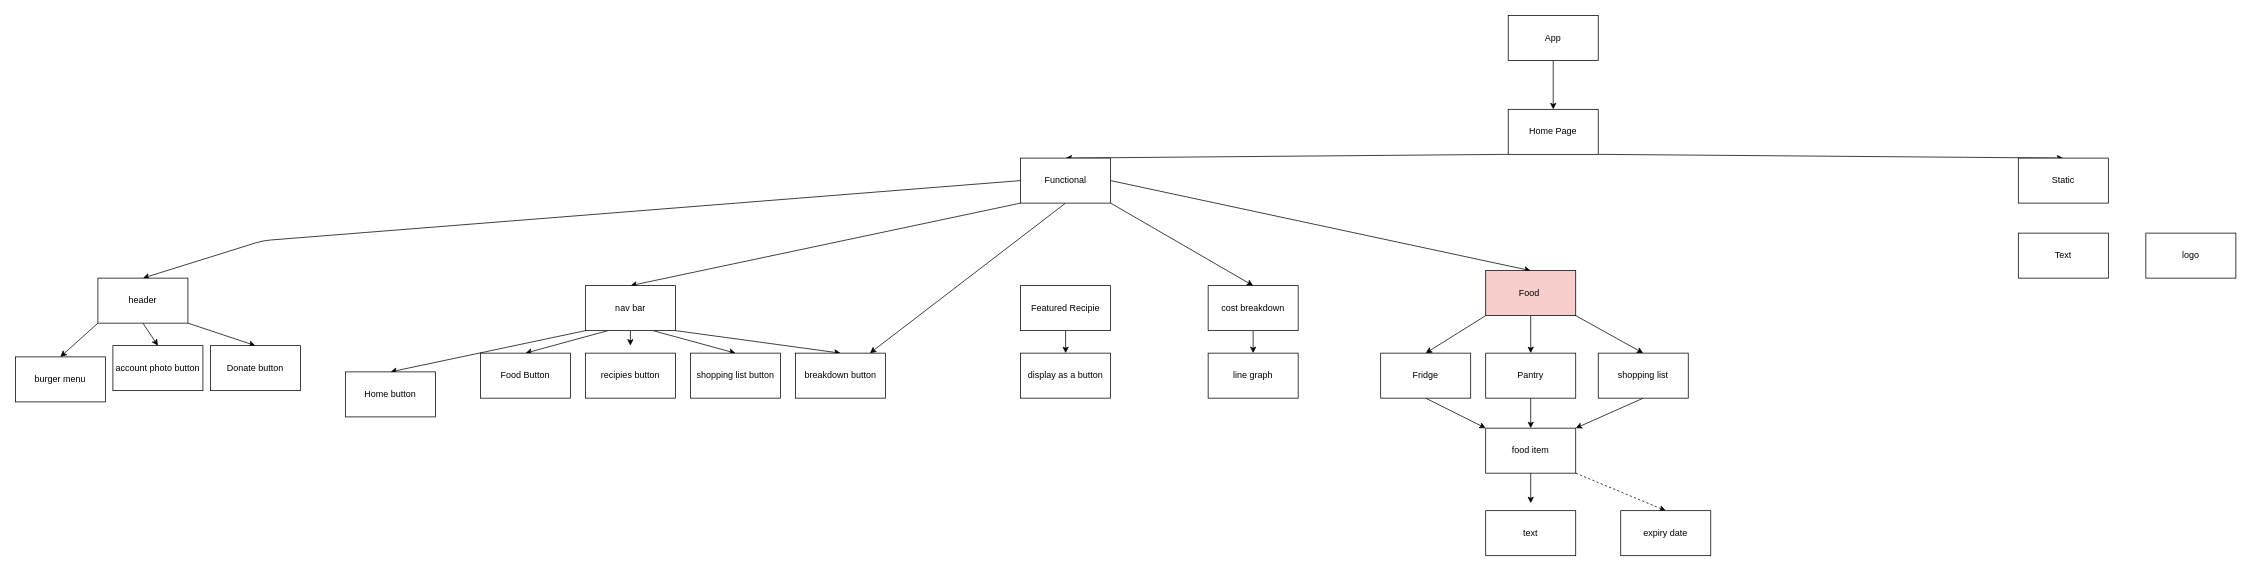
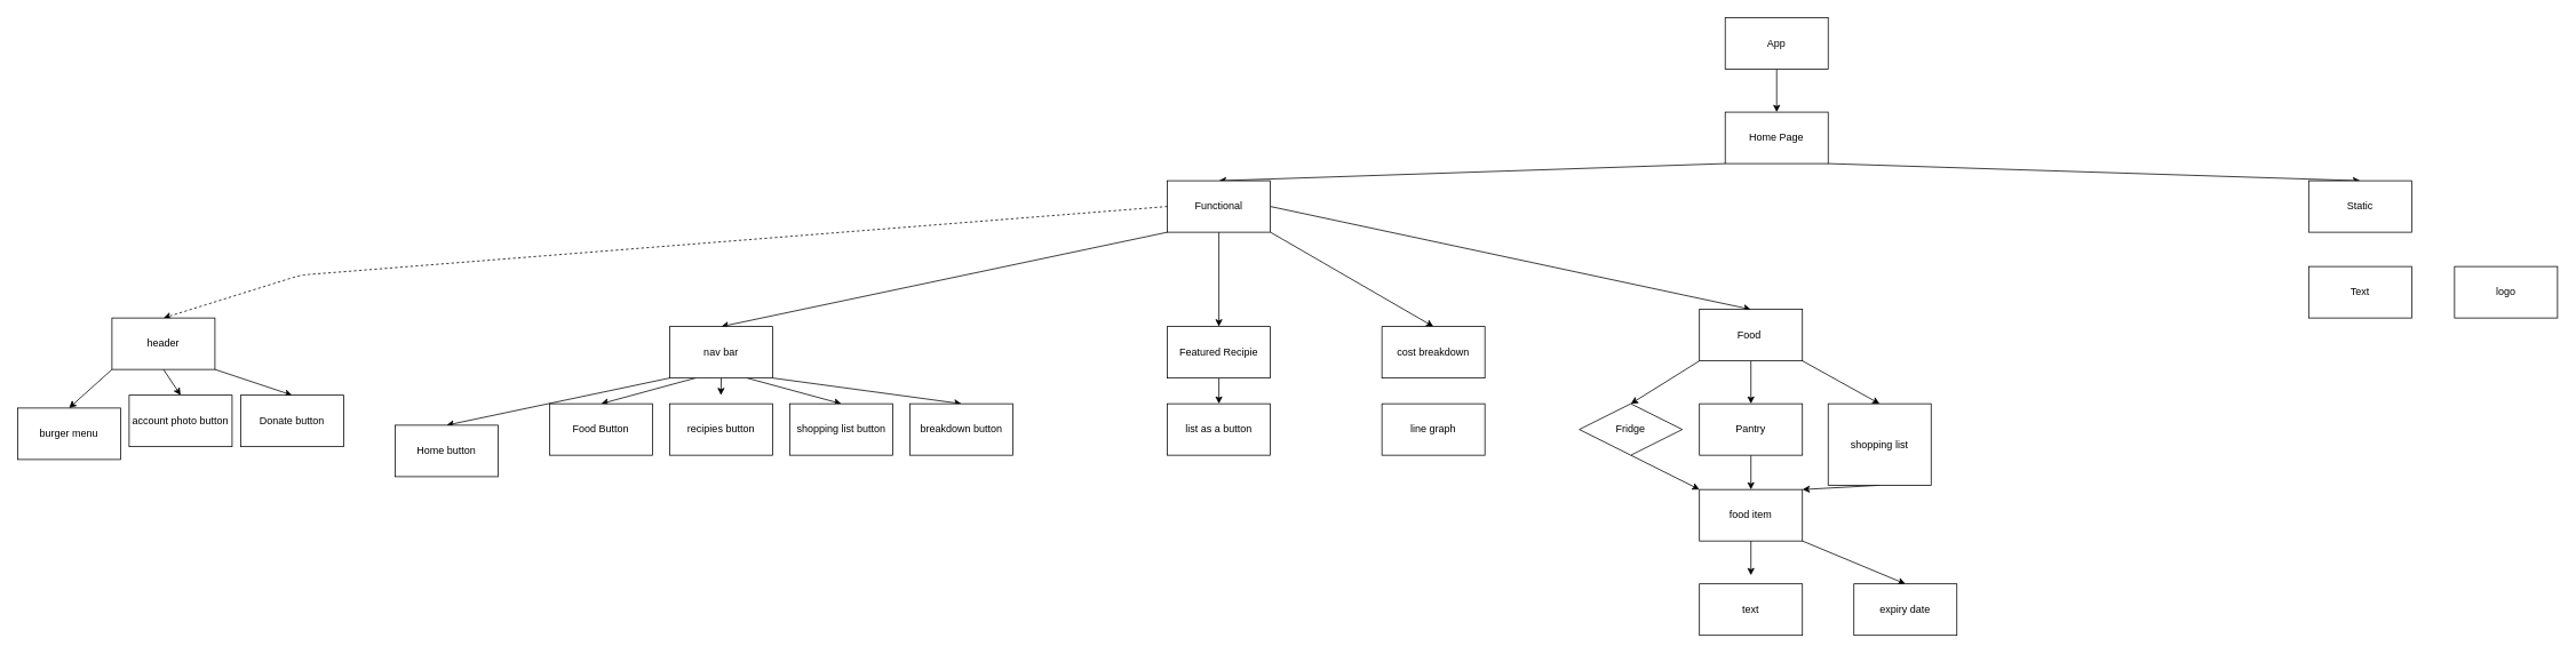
  <mxCell id="0" />
  <mxCell id="1" parent="0" />
  <mxCell id="2" style="edgeStyle=none;html=1;exitX=0.5;exitY=1;exitDx=0;exitDy=0;entryX=0.5;entryY=0;entryDx=0;entryDy=0;" edge="1" parent="1" source="3" target="6"><mxGeometry relative="1" as="geometry" /></mxCell>
  <mxCell id="3" value="App" style="rounded=0;whiteSpace=wrap;html=1;" vertex="1" parent="1"><mxGeometry x="2010" y="20" width="120" height="60" as="geometry" /></mxCell>
  <mxCell id="4" style="edgeStyle=none;html=1;exitX=0;exitY=1;exitDx=0;exitDy=0;entryX=0.5;entryY=0;entryDx=0;entryDy=0;" edge="1" parent="1" source="6" target="12"><mxGeometry relative="1" as="geometry" /></mxCell>
  <mxCell id="5" style="edgeStyle=none;html=1;exitX=1;exitY=1;exitDx=0;exitDy=0;entryX=0.5;entryY=0;entryDx=0;entryDy=0;" edge="1" parent="1" source="6" target="13"><mxGeometry relative="1" as="geometry" /></mxCell>
- <mxCell id="6" value="Home Page" style="rounded=0;whiteSpace=wrap;html=1;" vertex="1" parent="1"><mxGeometry x="2010" y="145" width="120" height="60" as="geometry" /></mxCell>
- <mxCell id="7" style="edgeStyle=none;html=1;exitX=0;exitY=0.5;exitDx=0;exitDy=0;entryX=0.5;entryY=0;entryDx=0;entryDy=0;" edge="1" parent="1" source="12" target="28"><mxGeometry relative="1" as="geometry"><Array as="points"><mxPoint x="350" y="320" /></Array></mxGeometry></mxCell>
+ <mxCell id="6" value="Home Page" style="rounded=0;whiteSpace=wrap;html=1;" vertex="1" parent="1"><mxGeometry x="2010" y="130" width="120" height="60" as="geometry" /></mxCell>
+ <mxCell id="7" style="edgeStyle=none;html=1;exitX=0;exitY=0.5;exitDx=0;exitDy=0;entryX=0.5;entryY=0;entryDx=0;entryDy=0;dashed=1;" edge="1" parent="1" source="12" target="28"><mxGeometry relative="1" as="geometry"><Array as="points"><mxPoint x="350" y="320" /></Array></mxGeometry></mxCell>
  <mxCell id="8" style="edgeStyle=none;html=1;entryX=0.5;entryY=0;entryDx=0;entryDy=0;exitX=0;exitY=1;exitDx=0;exitDy=0;" edge="1" parent="1" source="12" target="22"><mxGeometry relative="1" as="geometry"><mxPoint x="1120" y="280" as="sourcePoint" /></mxGeometry></mxCell>
- <mxCell id="9" style="edgeStyle=none;html=1;exitX=0.5;exitY=1;exitDx=0;exitDy=0;" edge="1" parent="1" source="12" target="38"><mxGeometry relative="1" as="geometry" /></mxCell>
+ <mxCell id="9" style="edgeStyle=none;html=1;exitX=0.5;exitY=1;exitDx=0;exitDy=0;entryX=0.5;entryY=0;entryDx=0;entryDy=0;" edge="1" parent="1" source="12" target="16"><mxGeometry relative="1" as="geometry" /></mxCell>
  <mxCell id="10" style="edgeStyle=none;html=1;exitX=1;exitY=1;exitDx=0;exitDy=0;entryX=0.5;entryY=0;entryDx=0;entryDy=0;" edge="1" parent="1" source="12" target="37"><mxGeometry relative="1" as="geometry" /></mxCell>
  <mxCell id="11" style="edgeStyle=none;html=1;exitX=1;exitY=0.5;exitDx=0;exitDy=0;entryX=0.5;entryY=0;entryDx=0;entryDy=0;" edge="1" parent="1" source="12" target="32"><mxGeometry relative="1" as="geometry" /></mxCell>
  <mxCell id="12" value="Functional" style="rounded=0;whiteSpace=wrap;html=1;" vertex="1" parent="1"><mxGeometry x="1360" y="210" width="120" height="60" as="geometry" /></mxCell>
  <mxCell id="13" value="Static" style="rounded=0;whiteSpace=wrap;html=1;" vertex="1" parent="1"><mxGeometry x="2690" y="210" width="120" height="60" as="geometry" /></mxCell>
- <mxCell id="14" value="display as a button" style="rounded=0;whiteSpace=wrap;html=1;" vertex="1" parent="1"><mxGeometry x="1360" y="470" width="120" height="60" as="geometry" /></mxCell>
+ <mxCell id="14" value="list as a button" style="rounded=0;whiteSpace=wrap;html=1;" vertex="1" parent="1"><mxGeometry x="1360" y="470" width="120" height="60" as="geometry" /></mxCell>
  <mxCell id="15" style="edgeStyle=none;html=1;exitX=0.5;exitY=1;exitDx=0;exitDy=0;entryX=0.5;entryY=0;entryDx=0;entryDy=0;" edge="1" parent="1" source="16" target="14"><mxGeometry relative="1" as="geometry" /></mxCell>
  <mxCell id="16" value="Featured Recipie" style="rounded=0;whiteSpace=wrap;html=1;" vertex="1" parent="1"><mxGeometry x="1360" y="380" width="120" height="60" as="geometry" /></mxCell>
  <mxCell id="17" style="edgeStyle=none;html=1;exitX=0;exitY=1;exitDx=0;exitDy=0;entryX=0.5;entryY=0;entryDx=0;entryDy=0;" edge="1" parent="1" source="22" target="42"><mxGeometry relative="1" as="geometry" /></mxCell>
  <mxCell id="18" style="edgeStyle=none;html=1;exitX=0.25;exitY=1;exitDx=0;exitDy=0;entryX=0.5;entryY=0;entryDx=0;entryDy=0;" edge="1" parent="1" source="22" target="41"><mxGeometry relative="1" as="geometry" /></mxCell>
  <mxCell id="19" style="edgeStyle=none;html=1;exitX=0.5;exitY=1;exitDx=0;exitDy=0;" edge="1" parent="1" source="22"><mxGeometry relative="1" as="geometry"><mxPoint x="839.667" y="460" as="targetPoint" /></mxGeometry></mxCell>
  <mxCell id="20" style="edgeStyle=none;html=1;exitX=0.75;exitY=1;exitDx=0;exitDy=0;entryX=0.5;entryY=0;entryDx=0;entryDy=0;" edge="1" parent="1" source="22" target="39"><mxGeometry relative="1" as="geometry" /></mxCell>
  <mxCell id="21" style="edgeStyle=none;html=1;exitX=1;exitY=1;exitDx=0;exitDy=0;entryX=0.5;entryY=0;entryDx=0;entryDy=0;" edge="1" parent="1" source="22" target="38"><mxGeometry relative="1" as="geometry" /></mxCell>
  <mxCell id="22" value="nav bar" style="rounded=0;whiteSpace=wrap;html=1;" vertex="1" parent="1"><mxGeometry x="780" y="380" width="120" height="60" as="geometry" /></mxCell>
  <mxCell id="23" value="account photo button" style="rounded=0;whiteSpace=wrap;html=1;" vertex="1" parent="1"><mxGeometry x="150" y="460" width="120" height="60" as="geometry" /></mxCell>
  <mxCell id="24" value="burger menu" style="rounded=0;whiteSpace=wrap;html=1;" vertex="1" parent="1"><mxGeometry x="20" y="475" width="120" height="60" as="geometry" /></mxCell>
  <mxCell id="25" style="edgeStyle=none;html=1;exitX=0;exitY=1;exitDx=0;exitDy=0;entryX=0.5;entryY=0;entryDx=0;entryDy=0;" edge="1" parent="1" source="28" target="24"><mxGeometry relative="1" as="geometry" /></mxCell>
  <mxCell id="26" style="edgeStyle=none;html=1;exitX=0.5;exitY=1;exitDx=0;exitDy=0;entryX=0.5;entryY=0;entryDx=0;entryDy=0;" edge="1" parent="1" source="28" target="23"><mxGeometry relative="1" as="geometry" /></mxCell>
  <mxCell id="27" style="edgeStyle=none;html=1;exitX=1;exitY=1;exitDx=0;exitDy=0;entryX=0.5;entryY=0;entryDx=0;entryDy=0;" edge="1" parent="1" source="28" target="54"><mxGeometry relative="1" as="geometry" /></mxCell>
  <mxCell id="28" value="header" style="rounded=0;whiteSpace=wrap;html=1;" vertex="1" parent="1"><mxGeometry x="130" y="370" width="120" height="60" as="geometry" /></mxCell>
  <mxCell id="29" style="edgeStyle=none;html=1;exitX=0;exitY=1;exitDx=0;exitDy=0;entryX=0.5;entryY=0;entryDx=0;entryDy=0;" edge="1" parent="1" source="32" target="44"><mxGeometry relative="1" as="geometry" /></mxCell>
  <mxCell id="30" style="edgeStyle=none;html=1;exitX=0.5;exitY=1;exitDx=0;exitDy=0;entryX=0.5;entryY=0;entryDx=0;entryDy=0;" edge="1" parent="1" source="32" target="46"><mxGeometry relative="1" as="geometry" /></mxCell>
  <mxCell id="31" style="edgeStyle=none;html=1;exitX=1;exitY=1;exitDx=0;exitDy=0;entryX=0.5;entryY=0;entryDx=0;entryDy=0;" edge="1" parent="1" source="32" target="48"><mxGeometry relative="1" as="geometry" /></mxCell>
- <mxCell id="32" value="Food&amp;nbsp;" style="rounded=0;whiteSpace=wrap;html=1;fillColor=#f8cecc;" vertex="1" parent="1"><mxGeometry x="1980" y="360" width="120" height="60" as="geometry" /></mxCell>
+ <mxCell id="32" value="Food&amp;nbsp;" style="rounded=0;whiteSpace=wrap;html=1;" vertex="1" parent="1"><mxGeometry x="1980" y="360" width="120" height="60" as="geometry" /></mxCell>
  <mxCell id="33" value="Text" style="rounded=0;whiteSpace=wrap;html=1;" vertex="1" parent="1"><mxGeometry x="2690" y="310" width="120" height="60" as="geometry" /></mxCell>
  <mxCell id="34" value="logo" style="rounded=0;whiteSpace=wrap;html=1;" vertex="1" parent="1"><mxGeometry x="2860" y="310" width="120" height="60" as="geometry" /></mxCell>
  <mxCell id="35" value="line graph" style="rounded=0;whiteSpace=wrap;html=1;" vertex="1" parent="1"><mxGeometry x="1610" y="470" width="120" height="60" as="geometry" /></mxCell>
- <mxCell id="36" style="edgeStyle=none;html=1;exitX=0.5;exitY=1;exitDx=0;exitDy=0;entryX=0.5;entryY=0;entryDx=0;entryDy=0;" edge="1" parent="1" source="37" target="35"><mxGeometry relative="1" as="geometry" /></mxCell>
  <mxCell id="37" value="cost breakdown" style="rounded=0;whiteSpace=wrap;html=1;" vertex="1" parent="1"><mxGeometry x="1610" y="380" width="120" height="60" as="geometry" /></mxCell>
  <mxCell id="38" value="breakdown button" style="rounded=0;whiteSpace=wrap;html=1;" vertex="1" parent="1"><mxGeometry x="1060" y="470" width="120" height="60" as="geometry" /></mxCell>
  <mxCell id="39" value="shopping list button" style="rounded=0;whiteSpace=wrap;html=1;" vertex="1" parent="1"><mxGeometry x="920" y="470" width="120" height="60" as="geometry" /></mxCell>
  <mxCell id="40" value="recipies button" style="rounded=0;whiteSpace=wrap;html=1;" vertex="1" parent="1"><mxGeometry x="780" y="470" width="120" height="60" as="geometry" /></mxCell>
  <mxCell id="41" value="Food Button" style="rounded=0;whiteSpace=wrap;html=1;" vertex="1" parent="1"><mxGeometry x="640" y="470" width="120" height="60" as="geometry" /></mxCell>
  <mxCell id="42" value="Home button" style="rounded=0;whiteSpace=wrap;html=1;" vertex="1" parent="1"><mxGeometry x="460" y="495" width="120" height="60" as="geometry" /></mxCell>
  <mxCell id="43" style="edgeStyle=none;html=1;exitX=0.5;exitY=1;exitDx=0;exitDy=0;entryX=0;entryY=0;entryDx=0;entryDy=0;" edge="1" parent="1" source="44" target="52"><mxGeometry relative="1" as="geometry" /></mxCell>
- <mxCell id="44" value="Fridge" style="rounded=0;whiteSpace=wrap;html=1;" vertex="1" parent="1"><mxGeometry x="1840" y="470" width="120" height="60" as="geometry" /></mxCell>
+ <mxCell id="44" value="Fridge" style="rhombus;whiteSpace=wrap;html=1;" vertex="1" parent="1"><mxGeometry x="1840" y="470" width="120" height="60" as="geometry" /></mxCell>
  <mxCell id="45" style="edgeStyle=none;html=1;exitX=0.5;exitY=1;exitDx=0;exitDy=0;entryX=0.5;entryY=0;entryDx=0;entryDy=0;" edge="1" parent="1" source="46" target="52"><mxGeometry relative="1" as="geometry" /></mxCell>
  <mxCell id="46" value="Pantry" style="rounded=0;whiteSpace=wrap;html=1;" vertex="1" parent="1"><mxGeometry x="1980" y="470" width="120" height="60" as="geometry" /></mxCell>
  <mxCell id="47" style="edgeStyle=none;html=1;exitX=0.5;exitY=1;exitDx=0;exitDy=0;entryX=1;entryY=0;entryDx=0;entryDy=0;" edge="1" parent="1" source="48" target="52"><mxGeometry relative="1" as="geometry" /></mxCell>
- <mxCell id="48" value="shopping list" style="rounded=0;whiteSpace=wrap;html=1;" vertex="1" parent="1"><mxGeometry x="2130" y="470" width="120" height="60" as="geometry" /></mxCell>
+ <mxCell id="48" value="shopping list" style="rounded=0;whiteSpace=wrap;html=1;" vertex="1" parent="1"><mxGeometry x="2130" y="470" width="120" height="95" as="geometry" /></mxCell>
  <mxCell id="49" value="text" style="rounded=0;whiteSpace=wrap;html=1;" vertex="1" parent="1"><mxGeometry x="1980" y="680" width="120" height="60" as="geometry" /></mxCell>
  <mxCell id="50" style="edgeStyle=none;html=1;exitX=0.5;exitY=1;exitDx=0;exitDy=0;" edge="1" parent="1" source="52"><mxGeometry relative="1" as="geometry"><mxPoint x="2040" y="670" as="targetPoint" /></mxGeometry></mxCell>
- <mxCell id="51" style="edgeStyle=none;html=1;exitX=1;exitY=1;exitDx=0;exitDy=0;entryX=0.5;entryY=0;entryDx=0;entryDy=0;dashed=1;" edge="1" parent="1" source="52" target="53"><mxGeometry relative="1" as="geometry" /></mxCell>
+ <mxCell id="51" style="edgeStyle=none;html=1;exitX=1;exitY=1;exitDx=0;exitDy=0;entryX=0.5;entryY=0;entryDx=0;entryDy=0;" edge="1" parent="1" source="52" target="53"><mxGeometry relative="1" as="geometry" /></mxCell>
  <mxCell id="52" value="food item" style="rounded=0;whiteSpace=wrap;html=1;" vertex="1" parent="1"><mxGeometry x="1980" y="570" width="120" height="60" as="geometry" /></mxCell>
  <mxCell id="53" value="expiry date" style="rounded=0;whiteSpace=wrap;html=1;" vertex="1" parent="1"><mxGeometry x="2160" y="680" width="120" height="60" as="geometry" /></mxCell>
  <mxCell id="54" value="Donate button" style="rounded=0;whiteSpace=wrap;html=1;" vertex="1" parent="1"><mxGeometry x="280" y="460" width="120" height="60" as="geometry" /></mxCell>
